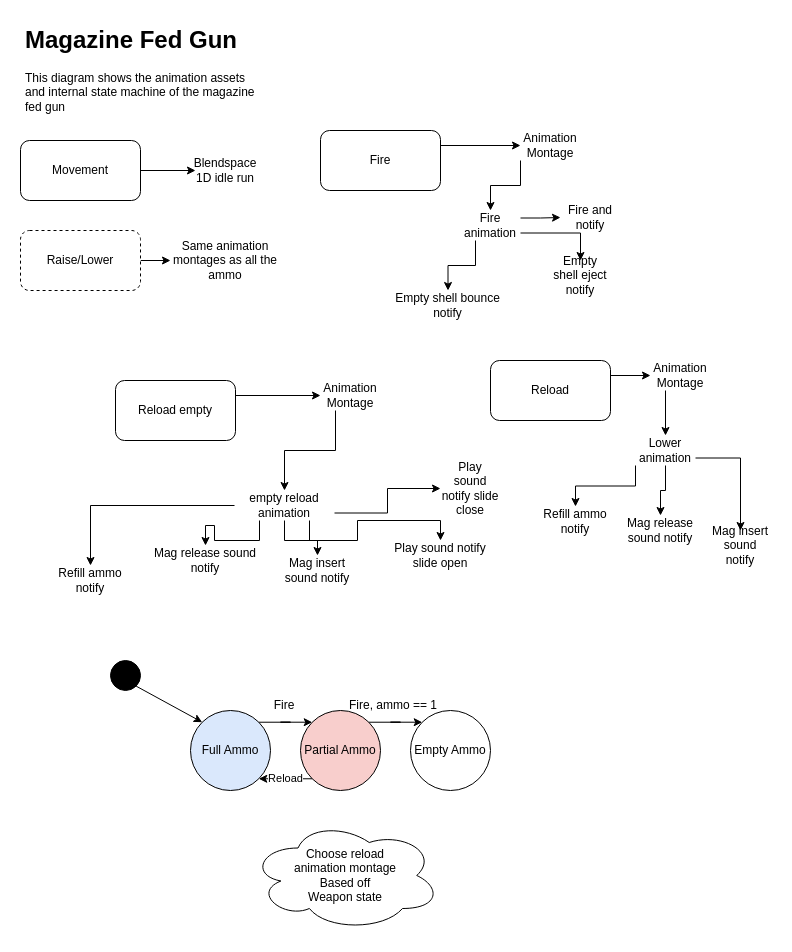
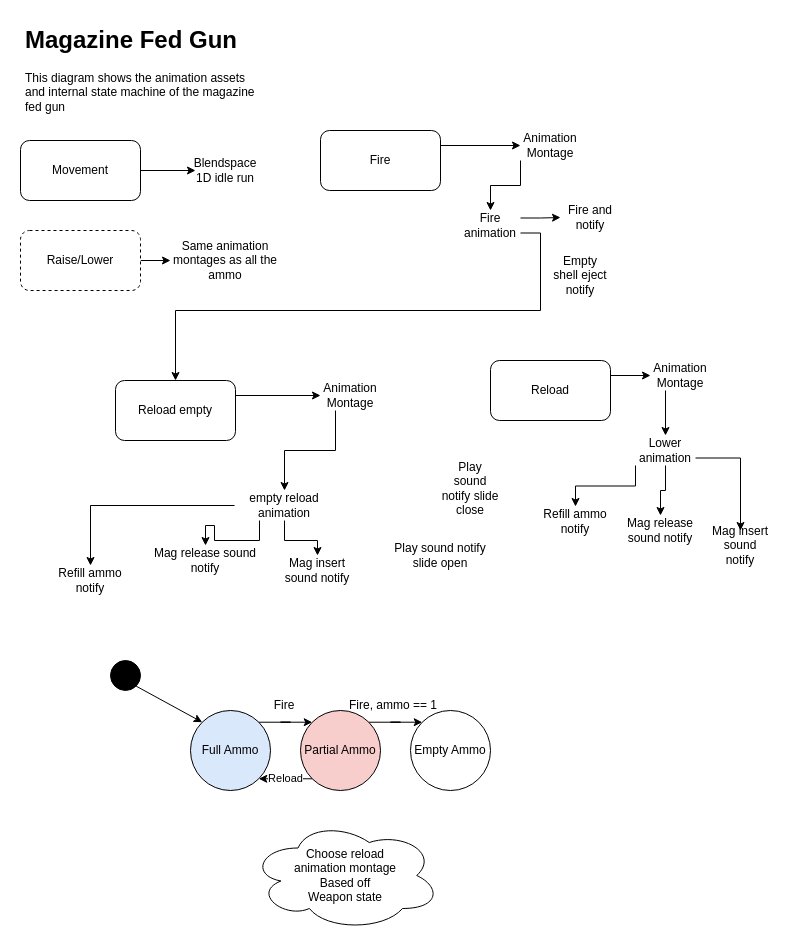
  <mxCell id="0" />
  <mxCell id="1" parent="0" />
  <mxCell id="2" value="&lt;h1&gt;Magazine Fed Gun&lt;/h1&gt;&lt;p&gt;This diagram shows the animation assets and internal state machine of the magazine fed gun&lt;/p&gt;" style="text;html=1;strokeColor=none;fillColor=none;spacing=5;spacingTop=-20;whiteSpace=wrap;overflow=hidden;rounded=0;" vertex="1" parent="1"><mxGeometry x="20" y="20" width="250" height="120" as="geometry" /></mxCell>
  <mxCell id="3" style="edgeStyle=orthogonalEdgeStyle;rounded=0;orthogonalLoop=1;jettySize=auto;html=1;exitX=1;exitY=0.5;exitDx=0;exitDy=0;" edge="1" parent="1" source="4" target="5"><mxGeometry relative="1" as="geometry"><mxPoint x="210" y="170" as="targetPoint" /></mxGeometry></mxCell>
  <mxCell id="4" value="Movement" style="rounded=1;whiteSpace=wrap;html=1;" vertex="1" parent="1"><mxGeometry x="20" y="140" width="120" height="60" as="geometry" /></mxCell>
  <mxCell id="5" value="Blendspace 1D idle run" style="text;html=1;strokeColor=none;fillColor=none;align=center;verticalAlign=middle;whiteSpace=wrap;rounded=0;" vertex="1" parent="1"><mxGeometry x="195" y="155" width="60" height="30" as="geometry" /></mxCell>
  <mxCell id="6" style="edgeStyle=orthogonalEdgeStyle;rounded=0;orthogonalLoop=1;jettySize=auto;html=1;exitX=1;exitY=0.5;exitDx=0;exitDy=0;" edge="1" parent="1" source="7" target="8"><mxGeometry relative="1" as="geometry"><mxPoint x="200" y="260" as="targetPoint" /></mxGeometry></mxCell>
  <mxCell id="7" value="Raise/Lower" style="rounded=1;whiteSpace=wrap;html=1;dashed=1;" vertex="1" parent="1"><mxGeometry x="20" y="230" width="120" height="60" as="geometry" /></mxCell>
  <mxCell id="8" value="Same animation montages as all the ammo" style="text;html=1;strokeColor=none;fillColor=none;align=center;verticalAlign=middle;whiteSpace=wrap;rounded=0;" vertex="1" parent="1"><mxGeometry x="170" y="245" width="110" height="30" as="geometry" /></mxCell>
  <mxCell id="9" style="edgeStyle=orthogonalEdgeStyle;rounded=0;orthogonalLoop=1;jettySize=auto;html=1;exitX=1;exitY=0.25;exitDx=0;exitDy=0;" edge="1" parent="1" source="10" target="12"><mxGeometry relative="1" as="geometry"><mxPoint x="490" y="145.238" as="targetPoint" /></mxGeometry></mxCell>
  <mxCell id="10" value="Fire" style="rounded=1;whiteSpace=wrap;html=1;" vertex="1" parent="1"><mxGeometry x="320" y="130" width="120" height="60" as="geometry" /></mxCell>
  <mxCell id="11" style="edgeStyle=orthogonalEdgeStyle;rounded=0;orthogonalLoop=1;jettySize=auto;html=1;exitX=0;exitY=1;exitDx=0;exitDy=0;" edge="1" parent="1" source="12" target="16"><mxGeometry relative="1" as="geometry"><mxPoint x="490" y="200" as="targetPoint" /></mxGeometry></mxCell>
  <mxCell id="12" value="Animation Montage" style="text;html=1;strokeColor=none;fillColor=none;align=center;verticalAlign=middle;whiteSpace=wrap;rounded=0;" vertex="1" parent="1"><mxGeometry x="520" y="129.998" width="60" height="30" as="geometry" /></mxCell>
  <mxCell id="13" style="edgeStyle=orthogonalEdgeStyle;rounded=0;orthogonalLoop=1;jettySize=auto;html=1;exitX=1;exitY=0.25;exitDx=0;exitDy=0;" edge="1" parent="1" source="16" target="17"><mxGeometry relative="1" as="geometry"><mxPoint x="560" y="217.619" as="targetPoint" /></mxGeometry></mxCell>
- <mxCell id="14" style="edgeStyle=orthogonalEdgeStyle;rounded=0;orthogonalLoop=1;jettySize=auto;html=1;exitX=1;exitY=0.75;exitDx=0;exitDy=0;" edge="1" parent="1" source="16" target="18"><mxGeometry relative="1" as="geometry"><mxPoint x="580" y="250" as="targetPoint" /></mxGeometry></mxCell>
- <mxCell id="15" style="edgeStyle=orthogonalEdgeStyle;rounded=0;orthogonalLoop=1;jettySize=auto;html=1;exitX=0.25;exitY=1;exitDx=0;exitDy=0;" edge="1" parent="1" source="16" target="19"><mxGeometry relative="1" as="geometry"><mxPoint x="474.905" y="280" as="targetPoint" /></mxGeometry></mxCell>
+ <mxCell id="14" style="edgeStyle=orthogonalEdgeStyle;rounded=0;orthogonalLoop=1;jettySize=auto;html=1;exitX=1;exitY=0.75;exitDx=0;exitDy=0;" edge="1" parent="1" source="16" target="21"><mxGeometry relative="1" as="geometry"><mxPoint x="580" y="250" as="targetPoint" /></mxGeometry></mxCell>
  <mxCell id="16" value="Fire animation" style="text;html=1;strokeColor=none;fillColor=none;align=center;verticalAlign=middle;whiteSpace=wrap;rounded=0;" vertex="1" parent="1"><mxGeometry x="460" y="210" width="60" height="30" as="geometry" /></mxCell>
  <mxCell id="17" value="Fire and notify" style="text;html=1;strokeColor=none;fillColor=none;align=center;verticalAlign=middle;whiteSpace=wrap;rounded=0;" vertex="1" parent="1"><mxGeometry x="560" y="201.999" width="60" height="30" as="geometry" /></mxCell>
  <mxCell id="18" value="Empty shell eject notify" style="text;html=1;strokeColor=none;fillColor=none;align=center;verticalAlign=middle;whiteSpace=wrap;rounded=0;" vertex="1" parent="1"><mxGeometry x="550" y="260" width="60" height="30" as="geometry" /></mxCell>
- <mxCell id="19" value="Empty shell bounce notify" style="text;html=1;strokeColor=none;fillColor=none;align=center;verticalAlign=middle;whiteSpace=wrap;rounded=0;" vertex="1" parent="1"><mxGeometry x="390" y="290" width="114.9" height="30" as="geometry" /></mxCell>
  <mxCell id="20" style="edgeStyle=orthogonalEdgeStyle;rounded=0;orthogonalLoop=1;jettySize=auto;html=1;exitX=1;exitY=0.25;exitDx=0;exitDy=0;" edge="1" parent="1" source="21" target="23"><mxGeometry relative="1" as="geometry"><mxPoint x="350" y="395" as="targetPoint" /></mxGeometry></mxCell>
  <mxCell id="21" value="Reload empty" style="rounded=1;whiteSpace=wrap;html=1;" vertex="1" parent="1"><mxGeometry x="115" y="380" width="120" height="60" as="geometry" /></mxCell>
  <mxCell id="22" style="edgeStyle=orthogonalEdgeStyle;rounded=0;orthogonalLoop=1;jettySize=auto;html=1;exitX=0.25;exitY=1;exitDx=0;exitDy=0;" edge="1" parent="1" source="23" target="29"><mxGeometry relative="1" as="geometry"><mxPoint x="310" y="480" as="targetPoint" /></mxGeometry></mxCell>
  <mxCell id="23" value="Animation Montage" style="text;html=1;strokeColor=none;fillColor=none;align=center;verticalAlign=middle;whiteSpace=wrap;rounded=0;" vertex="1" parent="1"><mxGeometry x="320" y="380" width="60" height="30" as="geometry" /></mxCell>
  <mxCell id="24" style="edgeStyle=orthogonalEdgeStyle;rounded=0;orthogonalLoop=1;jettySize=auto;html=1;exitX=0.25;exitY=1;exitDx=0;exitDy=0;" edge="1" parent="1" source="29" target="30"><mxGeometry relative="1" as="geometry"><mxPoint x="230" y="560" as="targetPoint" /></mxGeometry></mxCell>
  <mxCell id="25" style="edgeStyle=orthogonalEdgeStyle;rounded=0;orthogonalLoop=1;jettySize=auto;html=1;exitX=0.5;exitY=1;exitDx=0;exitDy=0;" edge="1" parent="1" source="29" target="31"><mxGeometry relative="1" as="geometry"><mxPoint x="304" y="570" as="targetPoint" /></mxGeometry></mxCell>
- <mxCell id="26" style="edgeStyle=orthogonalEdgeStyle;rounded=0;orthogonalLoop=1;jettySize=auto;html=1;exitX=0.75;exitY=1;exitDx=0;exitDy=0;" edge="1" parent="1" source="29" target="32"><mxGeometry relative="1" as="geometry"><mxPoint x="400" y="540" as="targetPoint" /></mxGeometry></mxCell>
- <mxCell id="27" style="edgeStyle=orthogonalEdgeStyle;rounded=0;orthogonalLoop=1;jettySize=auto;html=1;exitX=1;exitY=0.75;exitDx=0;exitDy=0;" edge="1" parent="1" source="29" target="33"><mxGeometry relative="1" as="geometry"><mxPoint x="470" y="488" as="targetPoint" /></mxGeometry></mxCell>
  <mxCell id="28" style="edgeStyle=orthogonalEdgeStyle;rounded=0;orthogonalLoop=1;jettySize=auto;html=1;exitX=0;exitY=0.5;exitDx=0;exitDy=0;" edge="1" parent="1" source="29" target="42"><mxGeometry relative="1" as="geometry"><mxPoint x="100" y="580" as="targetPoint" /></mxGeometry></mxCell>
  <mxCell id="29" value="empty reload animation" style="text;html=1;strokeColor=none;fillColor=none;align=center;verticalAlign=middle;whiteSpace=wrap;rounded=0;" vertex="1" parent="1"><mxGeometry x="234" y="490" width="100" height="30" as="geometry" /></mxCell>
  <mxCell id="30" value="Mag release sound notify" style="text;html=1;strokeColor=none;fillColor=none;align=center;verticalAlign=middle;whiteSpace=wrap;rounded=0;" vertex="1" parent="1"><mxGeometry x="150" y="545" width="110" height="30" as="geometry" /></mxCell>
  <mxCell id="31" value="Mag insert sound notify" style="text;html=1;strokeColor=none;fillColor=none;align=center;verticalAlign=middle;whiteSpace=wrap;rounded=0;" vertex="1" parent="1"><mxGeometry x="274" y="555" width="86" height="30" as="geometry" /></mxCell>
  <mxCell id="32" value="Play sound notify slide open" style="text;html=1;strokeColor=none;fillColor=none;align=center;verticalAlign=middle;whiteSpace=wrap;rounded=0;" vertex="1" parent="1"><mxGeometry x="380" y="540" width="120" height="30" as="geometry" /></mxCell>
  <mxCell id="33" value="Play sound notify slide close" style="text;html=1;strokeColor=none;fillColor=none;align=center;verticalAlign=middle;whiteSpace=wrap;rounded=0;" vertex="1" parent="1"><mxGeometry x="440" y="473" width="60" height="30" as="geometry" /></mxCell>
  <mxCell id="34" style="edgeStyle=orthogonalEdgeStyle;rounded=0;orthogonalLoop=1;jettySize=auto;html=1;exitX=1;exitY=0.25;exitDx=0;exitDy=0;" edge="1" parent="1" source="35" target="37"><mxGeometry relative="1" as="geometry"><mxPoint x="680" y="375" as="targetPoint" /></mxGeometry></mxCell>
  <mxCell id="35" value="Reload" style="rounded=1;whiteSpace=wrap;html=1;" vertex="1" parent="1"><mxGeometry x="490" y="360" width="120" height="60" as="geometry" /></mxCell>
  <mxCell id="36" style="edgeStyle=orthogonalEdgeStyle;rounded=0;orthogonalLoop=1;jettySize=auto;html=1;exitX=0.25;exitY=1;exitDx=0;exitDy=0;" edge="1" parent="1" source="37" target="41"><mxGeometry relative="1" as="geometry"><mxPoint x="665" y="450" as="targetPoint" /></mxGeometry></mxCell>
  <mxCell id="37" value="Animation Montage" style="text;html=1;strokeColor=none;fillColor=none;align=center;verticalAlign=middle;whiteSpace=wrap;rounded=0;" vertex="1" parent="1"><mxGeometry x="650" y="360" width="60" height="30" as="geometry" /></mxCell>
  <mxCell id="38" style="edgeStyle=orthogonalEdgeStyle;rounded=0;orthogonalLoop=1;jettySize=auto;html=1;exitX=0;exitY=1;exitDx=0;exitDy=0;" edge="1" parent="1" source="41" target="43"><mxGeometry relative="1" as="geometry"><mxPoint x="600" y="540" as="targetPoint" /></mxGeometry></mxCell>
  <mxCell id="39" style="edgeStyle=orthogonalEdgeStyle;rounded=0;orthogonalLoop=1;jettySize=auto;html=1;exitX=0.5;exitY=1;exitDx=0;exitDy=0;" edge="1" parent="1" source="41" target="44"><mxGeometry relative="1" as="geometry"><mxPoint x="660" y="530" as="targetPoint" /></mxGeometry></mxCell>
  <mxCell id="40" style="edgeStyle=orthogonalEdgeStyle;rounded=0;orthogonalLoop=1;jettySize=auto;html=1;exitX=1;exitY=0.75;exitDx=0;exitDy=0;" edge="1" parent="1" source="41" target="45"><mxGeometry relative="1" as="geometry"><mxPoint x="770" y="530" as="targetPoint" /></mxGeometry></mxCell>
  <mxCell id="41" value="Lower animation" style="text;html=1;strokeColor=none;fillColor=none;align=center;verticalAlign=middle;whiteSpace=wrap;rounded=0;" vertex="1" parent="1"><mxGeometry x="635" y="435" width="60" height="30" as="geometry" /></mxCell>
  <mxCell id="42" value="Refill ammo notify" style="text;html=1;strokeColor=none;fillColor=none;align=center;verticalAlign=middle;whiteSpace=wrap;rounded=0;" vertex="1" parent="1"><mxGeometry x="50" y="565" width="80" height="30" as="geometry" /></mxCell>
  <mxCell id="43" value="Refill ammo notify" style="text;html=1;strokeColor=none;fillColor=none;align=center;verticalAlign=middle;whiteSpace=wrap;rounded=0;" vertex="1" parent="1"><mxGeometry x="530" y="506" width="90" height="30" as="geometry" /></mxCell>
  <mxCell id="44" value="Mag release sound notify" style="text;html=1;strokeColor=none;fillColor=none;align=center;verticalAlign=middle;whiteSpace=wrap;rounded=0;" vertex="1" parent="1"><mxGeometry x="610" y="515" width="100" height="30" as="geometry" /></mxCell>
  <mxCell id="45" value="Mag insert sound notify" style="text;html=1;strokeColor=none;fillColor=none;align=center;verticalAlign=middle;whiteSpace=wrap;rounded=0;" vertex="1" parent="1"><mxGeometry x="710" y="530" width="60" height="30" as="geometry" /></mxCell>
  <mxCell id="46" value="" style="ellipse;fillColor=strokeColor;" vertex="1" parent="1"><mxGeometry x="110" y="660" width="30" height="30" as="geometry" /></mxCell>
  <mxCell id="47" style="edgeStyle=orthogonalEdgeStyle;rounded=0;orthogonalLoop=1;jettySize=auto;html=1;exitX=1;exitY=0;exitDx=0;exitDy=0;entryX=0;entryY=0;entryDx=0;entryDy=0;" edge="1" parent="1" source="48" target="52"><mxGeometry relative="1" as="geometry" /></mxCell>
  <mxCell id="48" value="Full Ammo" style="ellipse;whiteSpace=wrap;html=1;aspect=fixed;fillColor=#dae8fc;" vertex="1" parent="1"><mxGeometry x="190" y="710" width="80" height="80" as="geometry" /></mxCell>
  <mxCell id="49" value="" style="endArrow=classic;html=1;rounded=0;exitX=1;exitY=1;exitDx=0;exitDy=0;entryX=0;entryY=0;entryDx=0;entryDy=0;" edge="1" parent="1" source="46" target="48"><mxGeometry width="50" height="50" relative="1" as="geometry"><mxPoint x="460" y="640" as="sourcePoint" /><mxPoint x="120" y="760" as="targetPoint" /></mxGeometry></mxCell>
  <mxCell id="50" value="Reload" style="edgeStyle=orthogonalEdgeStyle;rounded=0;orthogonalLoop=1;jettySize=auto;html=1;exitX=0;exitY=1;exitDx=0;exitDy=0;entryX=1;entryY=1;entryDx=0;entryDy=0;" edge="1" parent="1" source="52" target="48"><mxGeometry relative="1" as="geometry" /></mxCell>
  <mxCell id="51" style="edgeStyle=orthogonalEdgeStyle;rounded=0;orthogonalLoop=1;jettySize=auto;html=1;exitX=1;exitY=0;exitDx=0;exitDy=0;entryX=0;entryY=0;entryDx=0;entryDy=0;" edge="1" parent="1" source="52" target="53"><mxGeometry relative="1" as="geometry" /></mxCell>
  <mxCell id="52" value="Partial Ammo" style="ellipse;whiteSpace=wrap;html=1;aspect=fixed;fillColor=#f8cecc;" vertex="1" parent="1"><mxGeometry x="300" y="710" width="80" height="80" as="geometry" /></mxCell>
  <mxCell id="53" value="Empty Ammo" style="ellipse;whiteSpace=wrap;html=1;aspect=fixed;" vertex="1" parent="1"><mxGeometry x="410" y="710" width="80" height="80" as="geometry" /></mxCell>
  <mxCell id="54" value="Fire" style="text;html=1;strokeColor=none;fillColor=none;align=center;verticalAlign=middle;whiteSpace=wrap;rounded=0;" vertex="1" parent="1"><mxGeometry x="254" y="690" width="60" height="30" as="geometry" /></mxCell>
  <mxCell id="55" value="Fire, ammo == 1" style="text;html=1;strokeColor=none;fillColor=none;align=center;verticalAlign=middle;whiteSpace=wrap;rounded=0;" vertex="1" parent="1"><mxGeometry x="340" y="690" width="106" height="30" as="geometry" /></mxCell>
  <mxCell id="56" value="Choose reload&lt;br&gt;animation montage&lt;br&gt;Based off&lt;br&gt;Weapon state" style="ellipse;shape=cloud;whiteSpace=wrap;html=1;" vertex="1" parent="1"><mxGeometry x="250" y="820" width="190" height="110" as="geometry" /></mxCell>
